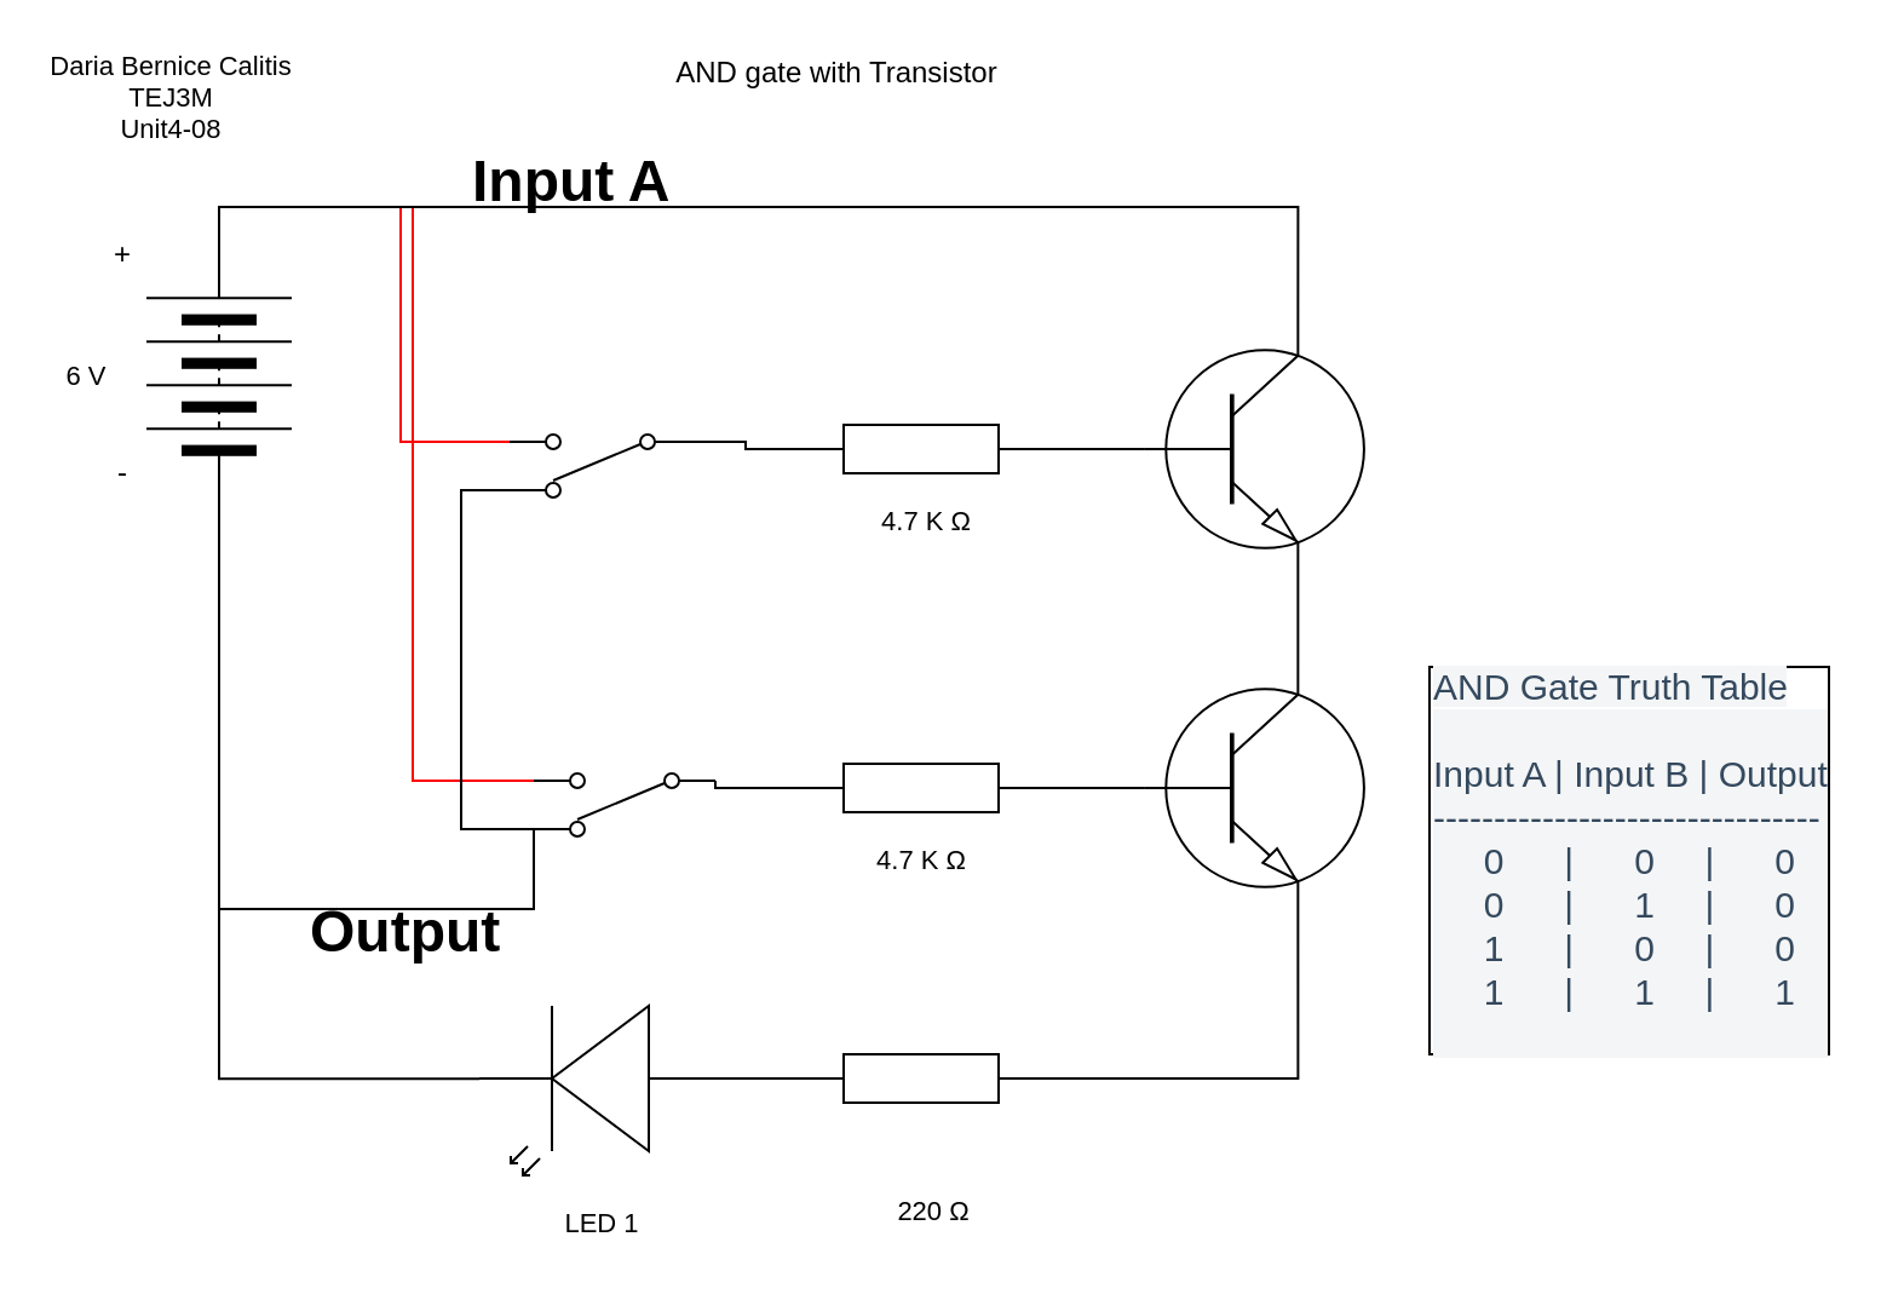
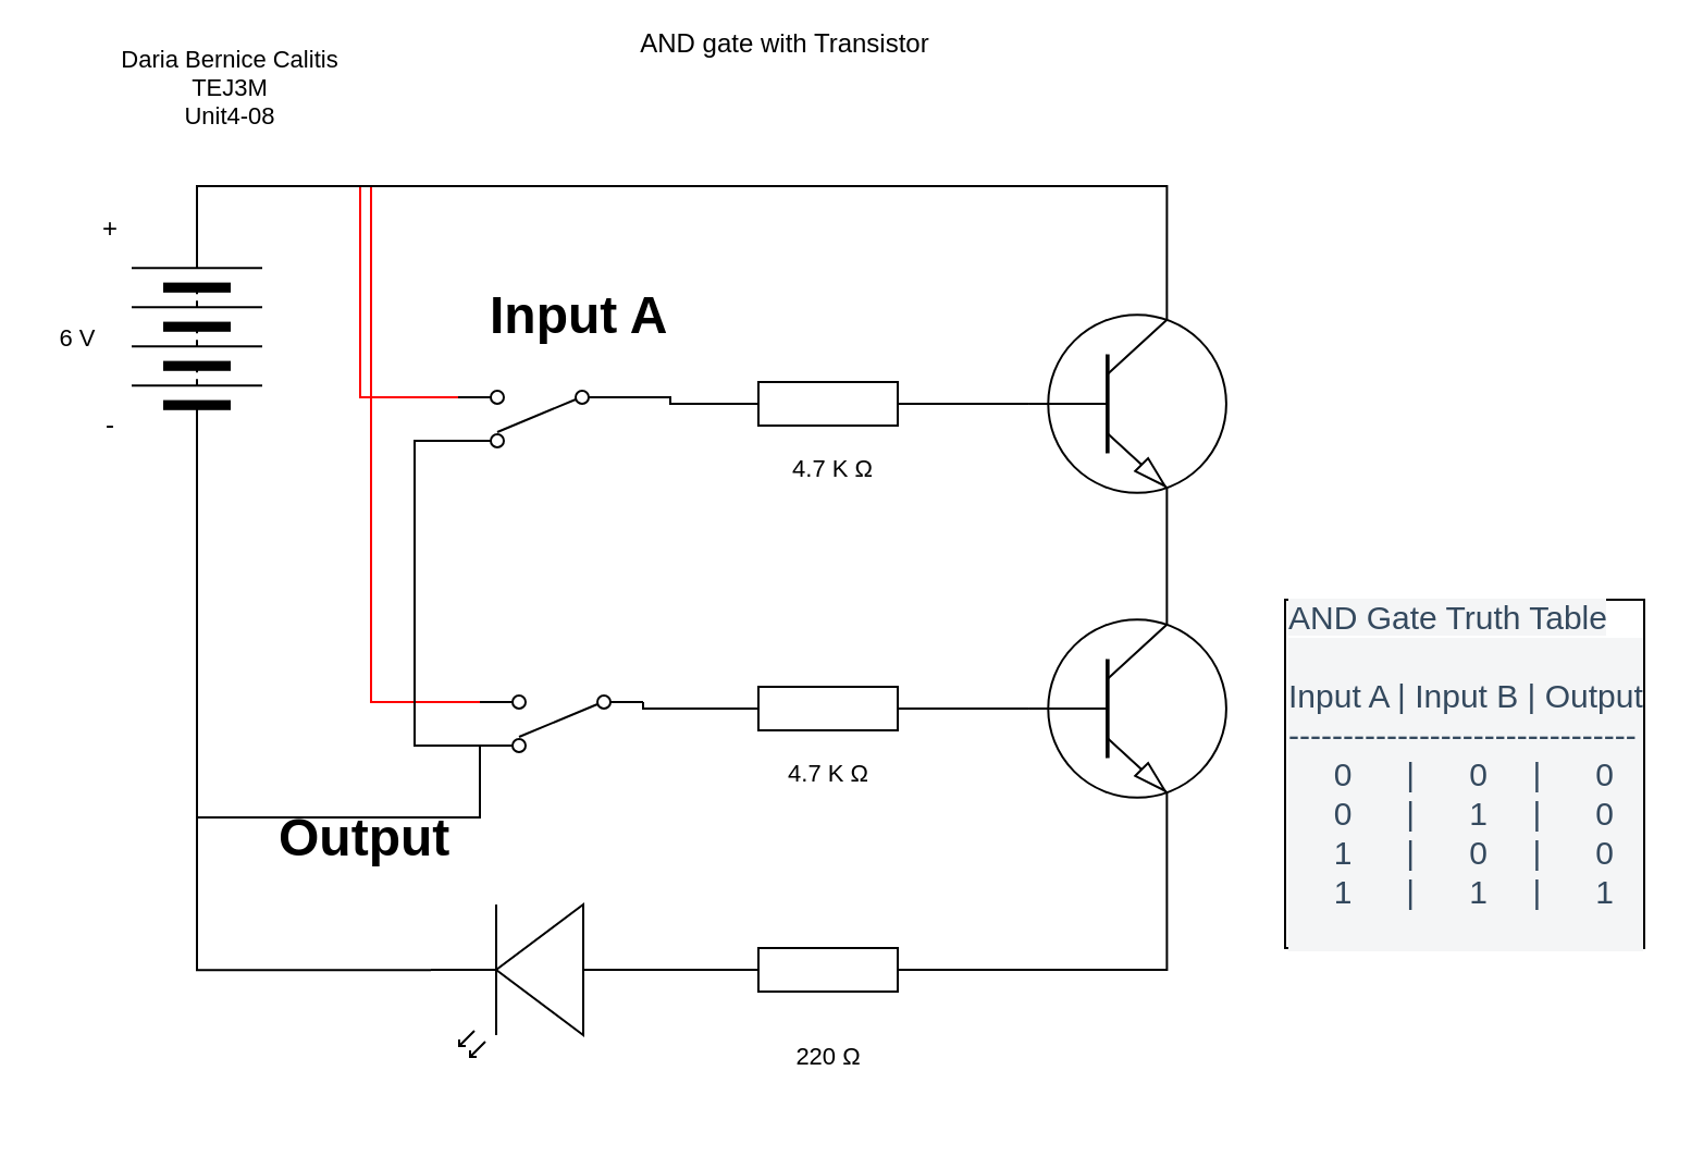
  <mxCell id="0" />
  <mxCell id="1" parent="0" />
  <mxCell id="2" style="edgeStyle=orthogonalEdgeStyle;rounded=0;orthogonalLoop=1;jettySize=auto;html=1;exitX=1;exitY=0.5;exitDx=0;exitDy=0;entryX=1;entryY=0.885;entryDx=0;entryDy=0;entryPerimeter=0;endArrow=none;endFill=0;strokeColor=#FF0000;" edge="1" parent="1" source="5" target="23"><mxGeometry relative="1" as="geometry" /></mxCell>
  <mxCell id="3" style="edgeStyle=orthogonalEdgeStyle;rounded=0;orthogonalLoop=1;jettySize=auto;html=1;exitX=1;exitY=0.5;exitDx=0;exitDy=0;entryX=1;entryY=0.885;entryDx=0;entryDy=0;entryPerimeter=0;endArrow=none;endFill=0;strokeColor=#FF0000;" edge="1" parent="1" source="5" target="30"><mxGeometry relative="1" as="geometry"><Array as="points"><mxPoint x="90" y="85" /><mxPoint x="170" y="85" /><mxPoint x="170" y="322" /></Array></mxGeometry></mxCell>
  <mxCell id="4" style="edgeStyle=orthogonalEdgeStyle;rounded=0;orthogonalLoop=1;jettySize=auto;html=1;exitX=1;exitY=0.5;exitDx=0;exitDy=0;entryX=0.7;entryY=0;entryDx=0;entryDy=0;entryPerimeter=0;endArrow=none;endFill=0;strokeColor=#000000;" edge="1" parent="1" source="5" target="21"><mxGeometry relative="1" as="geometry" /></mxCell>
  <mxCell id="5" value="" style="pointerEvents=1;verticalLabelPosition=bottom;shadow=0;dashed=0;align=center;html=1;verticalAlign=top;shape=mxgraph.electrical.miscellaneous.batteryStack;rotation=-90;" vertex="1" parent="1"><mxGeometry x="40" y="125" width="100" height="60" as="geometry" /></mxCell>
  <mxCell id="6" style="edgeStyle=orthogonalEdgeStyle;rounded=0;orthogonalLoop=1;jettySize=auto;html=1;exitX=1;exitY=0.57;exitDx=0;exitDy=0;exitPerimeter=0;entryX=0;entryY=0.5;entryDx=0;entryDy=0;endArrow=none;endFill=0;strokeColor=#000000;" edge="1" parent="1" source="7" target="5"><mxGeometry relative="1" as="geometry" /></mxCell>
  <mxCell id="7" value="" style="verticalLabelPosition=bottom;shadow=0;dashed=0;align=center;html=1;verticalAlign=top;shape=mxgraph.electrical.opto_electronics.led_2;pointerEvents=1;rotation=-180;" vertex="1" parent="1"><mxGeometry x="197.5" y="415" width="100" height="70" as="geometry" /></mxCell>
  <mxCell id="8" value="6 V" style="text;html=1;align=center;verticalAlign=middle;resizable=0;points=[];autosize=1;strokeColor=none;fillColor=none;fontSize=11;fontFamily=Helvetica;fontColor=default;" vertex="1" parent="1"><mxGeometry x="20" y="145" width="30" height="20" as="geometry" /></mxCell>
- <mxCell id="9" value="220&amp;nbsp;Ω" style="text;html=1;align=center;verticalAlign=middle;resizable=0;points=[];autosize=1;strokeColor=none;fillColor=none;fontSize=11;fontFamily=Helvetica;fontColor=default;" vertex="1" parent="1"><mxGeometry x="365" y="490" width="40" height="20" as="geometry" /></mxCell>
- <mxCell id="10" value="LED 1" style="text;html=1;align=center;verticalAlign=middle;resizable=0;points=[];autosize=1;strokeColor=none;fillColor=none;fontSize=11;fontFamily=Helvetica;fontColor=default;" vertex="1" parent="1"><mxGeometry x="222.5" y="495" width="50" height="20" as="geometry" /></mxCell>
- <mxCell id="11" value="Daria Bernice Calitis&lt;br&gt;TEJ3M&lt;br&gt;Unit4-08" style="text;html=1;align=center;verticalAlign=middle;resizable=0;points=[];autosize=1;strokeColor=none;fillColor=none;fontSize=11;fontFamily=Helvetica;fontColor=default;" vertex="1" parent="1"><mxGeometry x="15" y="20" width="110" height="40" as="geometry" /></mxCell>
- <mxCell id="12" value="AND gate with Transistor" style="text;html=1;align=center;verticalAlign=middle;resizable=0;points=[];autosize=1;strokeColor=none;fillColor=none;" vertex="1" parent="1"><mxGeometry x="270" y="20" width="150" height="20" as="geometry" /></mxCell>
+ <mxCell id="9" value="220&amp;nbsp;Ω" style="text;html=1;align=center;verticalAlign=middle;resizable=0;points=[];autosize=1;strokeColor=none;fillColor=none;fontSize=11;fontFamily=Helvetica;fontColor=default;" vertex="1" parent="1"><mxGeometry x="360" y="475" width="40" height="20" as="geometry" /></mxCell>
+ <mxCell id="11" value="Daria Bernice Calitis&lt;br&gt;TEJ3M&lt;br&gt;Unit4-08" style="text;html=1;align=center;verticalAlign=middle;resizable=0;points=[];autosize=1;strokeColor=none;fillColor=none;fontSize=11;fontFamily=Helvetica;fontColor=default;" vertex="1" parent="1"><mxGeometry x="50" y="20" width="110" height="40" as="geometry" /></mxCell>
+ <mxCell id="12" value="AND gate with Transistor" style="text;html=1;align=center;verticalAlign=middle;resizable=0;points=[];autosize=1;strokeColor=none;fillColor=none;" vertex="1" parent="1"><mxGeometry x="285" y="10" width="150" height="20" as="geometry" /></mxCell>
  <mxCell id="13" value="&lt;span style=&quot;color: rgb(52, 73, 94); font-size: 15px; font-style: normal; font-weight: 400; letter-spacing: normal; text-align: left; text-indent: 0px; text-transform: none; word-spacing: 0px; background-color: rgb(244, 245, 246); display: inline; float: none;&quot;&gt;AND Gate Truth Table&lt;/span&gt;&lt;div style=&quot;color: rgb(52, 73, 94); font-size: 15px; font-style: normal; font-weight: 400; letter-spacing: normal; text-align: left; text-indent: 0px; text-transform: none; word-spacing: 0px; background-color: rgb(244, 245, 246);&quot;&gt;&lt;br&gt;&lt;/div&gt;&lt;div style=&quot;color: rgb(52, 73, 94); font-size: 15px; font-style: normal; font-weight: 400; letter-spacing: normal; text-align: left; text-indent: 0px; text-transform: none; word-spacing: 0px; background-color: rgb(244, 245, 246);&quot;&gt;Input A | Input B | Output&lt;/div&gt;&lt;div style=&quot;color: rgb(52, 73, 94); font-size: 15px; font-style: normal; font-weight: 400; letter-spacing: normal; text-align: left; text-indent: 0px; text-transform: none; word-spacing: 0px; background-color: rgb(244, 245, 246);&quot;&gt;--------------------------------&lt;/div&gt;&lt;div style=&quot;color: rgb(52, 73, 94); font-size: 15px; font-style: normal; font-weight: 400; letter-spacing: normal; text-align: left; text-indent: 0px; text-transform: none; word-spacing: 0px; background-color: rgb(244, 245, 246);&quot;&gt;&amp;nbsp; &amp;nbsp; &amp;nbsp;0&amp;nbsp; &amp;nbsp; &amp;nbsp; |&amp;nbsp; &amp;nbsp; &amp;nbsp; 0&amp;nbsp; &amp;nbsp; &amp;nbsp;|&amp;nbsp; &amp;nbsp; &amp;nbsp; 0&lt;/div&gt;&lt;div style=&quot;color: rgb(52, 73, 94); font-size: 15px; font-style: normal; font-weight: 400; letter-spacing: normal; text-align: left; text-indent: 0px; text-transform: none; word-spacing: 0px; background-color: rgb(244, 245, 246);&quot;&gt;&amp;nbsp; &amp;nbsp; &amp;nbsp;0&amp;nbsp; &amp;nbsp; &amp;nbsp; |&amp;nbsp; &amp;nbsp; &amp;nbsp; 1&amp;nbsp; &amp;nbsp; &amp;nbsp;|&amp;nbsp; &amp;nbsp; &amp;nbsp; 0&lt;/div&gt;&lt;div style=&quot;color: rgb(52, 73, 94); font-size: 15px; font-style: normal; font-weight: 400; letter-spacing: normal; text-align: left; text-indent: 0px; text-transform: none; word-spacing: 0px; background-color: rgb(244, 245, 246);&quot;&gt;&amp;nbsp; &amp;nbsp; &amp;nbsp;1&amp;nbsp; &amp;nbsp; &amp;nbsp; |&amp;nbsp; &amp;nbsp; &amp;nbsp; 0&amp;nbsp; &amp;nbsp; &amp;nbsp;|&amp;nbsp; &amp;nbsp; &amp;nbsp; 0&lt;/div&gt;&lt;div style=&quot;color: rgb(52, 73, 94); font-size: 15px; font-style: normal; font-weight: 400; letter-spacing: normal; text-align: left; text-indent: 0px; text-transform: none; word-spacing: 0px; background-color: rgb(244, 245, 246);&quot;&gt;&amp;nbsp; &amp;nbsp; &amp;nbsp;1&amp;nbsp; &amp;nbsp; &amp;nbsp; |&amp;nbsp; &amp;nbsp; &amp;nbsp; 1&amp;nbsp; &amp;nbsp; &amp;nbsp;|&amp;nbsp; &amp;nbsp; &amp;nbsp; 1&amp;nbsp; &amp;nbsp;&amp;nbsp;&lt;/div&gt;" style="whiteSpace=wrap;html=1;align=left;" vertex="1" parent="1"><mxGeometry x="590" y="275" width="165" height="160" as="geometry" /></mxCell>
  <mxCell id="14" style="edgeStyle=orthogonalEdgeStyle;rounded=0;orthogonalLoop=1;jettySize=auto;html=1;exitX=1;exitY=0.5;exitDx=0;exitDy=0;exitPerimeter=0;entryX=0;entryY=0.5;entryDx=0;entryDy=0;entryPerimeter=0;endArrow=none;endFill=0;" edge="1" parent="1" source="16" target="21"><mxGeometry relative="1" as="geometry" /></mxCell>
  <mxCell id="15" style="edgeStyle=orthogonalEdgeStyle;rounded=0;orthogonalLoop=1;jettySize=auto;html=1;exitX=0;exitY=0.5;exitDx=0;exitDy=0;exitPerimeter=0;entryX=0;entryY=0.885;entryDx=0;entryDy=0;entryPerimeter=0;endArrow=none;endFill=0;" edge="1" parent="1" source="16" target="23"><mxGeometry relative="1" as="geometry" /></mxCell>
  <mxCell id="16" value="" style="pointerEvents=1;verticalLabelPosition=bottom;shadow=0;dashed=0;align=center;html=1;verticalAlign=top;shape=mxgraph.electrical.resistors.resistor_1;" vertex="1" parent="1"><mxGeometry x="330" y="175" width="100" height="20" as="geometry" /></mxCell>
  <mxCell id="17" value="4.7 K Ω" style="text;html=1;align=center;verticalAlign=middle;resizable=0;points=[];autosize=1;strokeColor=none;fillColor=none;fontSize=11;fontFamily=Helvetica;fontColor=default;" vertex="1" parent="1"><mxGeometry x="357.05" y="205" width="50" height="20" as="geometry" /></mxCell>
  <mxCell id="18" value="+" style="text;html=1;align=center;verticalAlign=middle;resizable=0;points=[];autosize=1;strokeColor=none;fillColor=none;" vertex="1" parent="1"><mxGeometry x="40" y="95" width="20" height="20" as="geometry" /></mxCell>
  <mxCell id="19" value="-" style="text;html=1;align=center;verticalAlign=middle;resizable=0;points=[];autosize=1;strokeColor=none;fillColor=none;" vertex="1" parent="1"><mxGeometry x="40" y="185" width="20" height="20" as="geometry" /></mxCell>
  <mxCell id="20" style="edgeStyle=orthogonalEdgeStyle;rounded=0;orthogonalLoop=1;jettySize=auto;html=1;exitX=0.7;exitY=1;exitDx=0;exitDy=0;exitPerimeter=0;entryX=0.7;entryY=0;entryDx=0;entryDy=0;entryPerimeter=0;endArrow=none;endFill=0;strokeColor=#000000;" edge="1" parent="1" source="21" target="28"><mxGeometry relative="1" as="geometry" /></mxCell>
  <mxCell id="21" value="" style="verticalLabelPosition=bottom;shadow=0;dashed=0;align=center;html=1;verticalAlign=top;shape=mxgraph.electrical.transistors.npn_transistor_1;comic=0;flipV=0;" vertex="1" parent="1"><mxGeometry x="470" y="135" width="95" height="100" as="geometry" /></mxCell>
  <mxCell id="22" style="edgeStyle=orthogonalEdgeStyle;rounded=0;orthogonalLoop=1;jettySize=auto;html=1;exitX=1;exitY=0.115;exitDx=0;exitDy=0;exitPerimeter=0;entryX=1;entryY=0.115;entryDx=0;entryDy=0;entryPerimeter=0;endArrow=none;endFill=0;strokeColor=#000000;" edge="1" parent="1" source="23" target="30"><mxGeometry relative="1" as="geometry" /></mxCell>
  <mxCell id="23" value="" style="pointerEvents=1;verticalLabelPosition=bottom;shadow=0;dashed=0;align=center;html=1;verticalAlign=top;shape=mxgraph.electrical.electro-mechanical.2-way_switch;rotation=-180;" vertex="1" parent="1"><mxGeometry x="210" y="179" width="75" height="26" as="geometry" /></mxCell>
  <mxCell id="24" style="edgeStyle=orthogonalEdgeStyle;rounded=0;orthogonalLoop=1;jettySize=auto;html=1;exitX=0;exitY=0.5;exitDx=0;exitDy=0;exitPerimeter=0;entryX=0;entryY=0.5;entryDx=0;entryDy=0;entryPerimeter=0;endArrow=none;endFill=0;strokeColor=#000000;" edge="1" parent="1" source="26" target="28"><mxGeometry relative="1" as="geometry" /></mxCell>
  <mxCell id="25" style="edgeStyle=orthogonalEdgeStyle;rounded=0;orthogonalLoop=1;jettySize=auto;html=1;exitX=1;exitY=0.5;exitDx=0;exitDy=0;exitPerimeter=0;entryX=0;entryY=0.885;entryDx=0;entryDy=0;entryPerimeter=0;endArrow=none;endFill=0;strokeColor=#000000;" edge="1" parent="1" source="26" target="30"><mxGeometry relative="1" as="geometry" /></mxCell>
  <mxCell id="26" value="" style="pointerEvents=1;verticalLabelPosition=bottom;shadow=0;dashed=0;align=center;html=1;verticalAlign=top;shape=mxgraph.electrical.resistors.resistor_1;rotation=-180;" vertex="1" parent="1"><mxGeometry x="330" y="315" width="100" height="20" as="geometry" /></mxCell>
  <mxCell id="27" style="edgeStyle=orthogonalEdgeStyle;rounded=0;orthogonalLoop=1;jettySize=auto;html=1;exitX=0.7;exitY=1;exitDx=0;exitDy=0;exitPerimeter=0;entryX=0;entryY=0.5;entryDx=0;entryDy=0;entryPerimeter=0;endArrow=none;endFill=0;strokeColor=#000000;" edge="1" parent="1" source="28" target="32"><mxGeometry relative="1" as="geometry" /></mxCell>
  <mxCell id="28" value="" style="verticalLabelPosition=bottom;shadow=0;dashed=0;align=center;html=1;verticalAlign=top;shape=mxgraph.electrical.transistors.npn_transistor_1;comic=0;flipV=0;" vertex="1" parent="1"><mxGeometry x="470" y="275" width="95" height="100" as="geometry" /></mxCell>
  <mxCell id="29" style="edgeStyle=orthogonalEdgeStyle;rounded=0;orthogonalLoop=1;jettySize=auto;html=1;exitX=1;exitY=0.115;exitDx=0;exitDy=0;exitPerimeter=0;entryX=0;entryY=0.5;entryDx=0;entryDy=0;endArrow=none;endFill=0;strokeColor=#000000;" edge="1" parent="1" source="30" target="5"><mxGeometry relative="1" as="geometry"><Array as="points"><mxPoint x="220" y="375" /><mxPoint x="90" y="375" /></Array></mxGeometry></mxCell>
  <mxCell id="30" value="" style="pointerEvents=1;verticalLabelPosition=bottom;shadow=0;dashed=0;align=center;html=1;verticalAlign=top;shape=mxgraph.electrical.electro-mechanical.2-way_switch;rotation=-180;" vertex="1" parent="1"><mxGeometry x="220" y="319" width="75" height="26" as="geometry" /></mxCell>
  <mxCell id="31" style="edgeStyle=orthogonalEdgeStyle;rounded=0;orthogonalLoop=1;jettySize=auto;html=1;exitX=1;exitY=0.5;exitDx=0;exitDy=0;exitPerimeter=0;entryX=0;entryY=0.57;entryDx=0;entryDy=0;entryPerimeter=0;endArrow=none;endFill=0;strokeColor=#000000;" edge="1" parent="1" source="32" target="7"><mxGeometry relative="1" as="geometry" /></mxCell>
  <mxCell id="32" value="" style="pointerEvents=1;verticalLabelPosition=bottom;shadow=0;dashed=0;align=center;html=1;verticalAlign=top;shape=mxgraph.electrical.resistors.resistor_1;rotation=-180;" vertex="1" parent="1"><mxGeometry x="330" y="435" width="100" height="20" as="geometry" /></mxCell>
- <mxCell id="33" value="&lt;h1&gt;Input A&lt;/h1&gt;" style="text;html=1;strokeColor=none;fillColor=none;spacing=5;spacingTop=-20;whiteSpace=wrap;overflow=hidden;rounded=0;" vertex="1" parent="1"><mxGeometry x="190" y="55" width="100" height="40" as="geometry" /></mxCell>
+ <mxCell id="33" value="&lt;h1&gt;Input A&lt;/h1&gt;" style="text;html=1;strokeColor=none;fillColor=none;spacing=5;spacingTop=-20;whiteSpace=wrap;overflow=hidden;rounded=0;" vertex="1" parent="1"><mxGeometry x="220" y="125" width="100" height="40" as="geometry" /></mxCell>
  <mxCell id="34" value="&lt;h1&gt;Output&lt;/h1&gt;" style="text;html=1;strokeColor=none;fillColor=none;spacing=5;spacingTop=-20;whiteSpace=wrap;overflow=hidden;rounded=0;" vertex="1" parent="1"><mxGeometry x="122.5" y="365" width="100" height="40" as="geometry" /></mxCell>
  <mxCell id="35" value="4.7 K Ω" style="text;html=1;align=center;verticalAlign=middle;resizable=0;points=[];autosize=1;strokeColor=none;fillColor=none;fontSize=11;fontFamily=Helvetica;fontColor=default;" vertex="1" parent="1"><mxGeometry x="355" y="345" width="50" height="20" as="geometry" /></mxCell>
